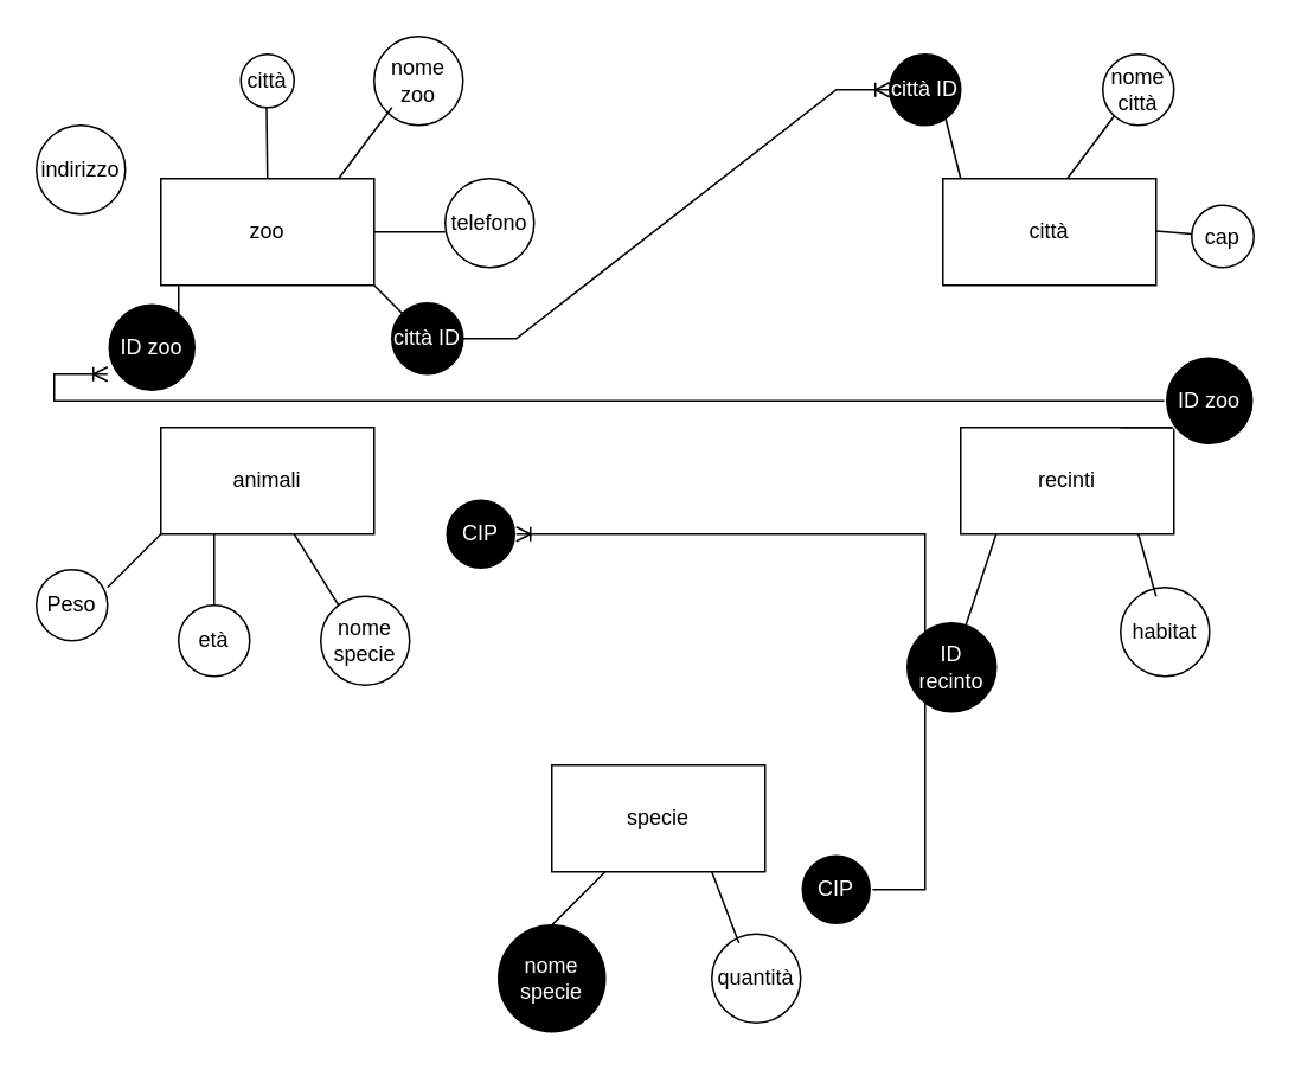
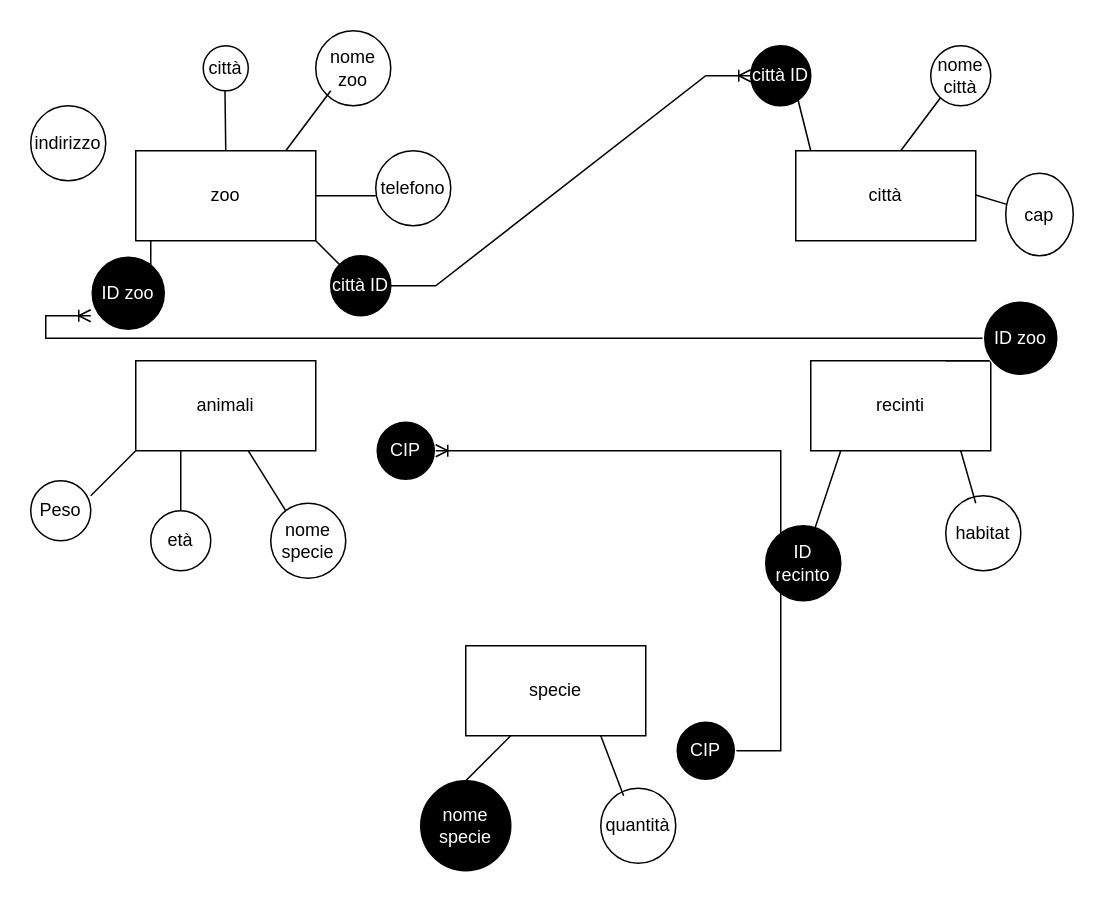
  <mxCell id="0" />
  <mxCell id="1" parent="0" />
  <mxCell id="2" value="animali" style="rounded=0;whiteSpace=wrap;html=1;" parent="1" vertex="1"><mxGeometry x="90" y="240" width="120" height="60" as="geometry" /></mxCell>
  <mxCell id="3" value="zoo" style="rounded=0;whiteSpace=wrap;html=1;" parent="1" vertex="1"><mxGeometry x="90" y="100" width="120" height="60" as="geometry" /></mxCell>
  <mxCell id="4" value="città" style="rounded=0;whiteSpace=wrap;html=1;" parent="1" vertex="1"><mxGeometry x="530" y="100" width="120" height="60" as="geometry" /></mxCell>
  <mxCell id="5" value="recinti" style="rounded=0;whiteSpace=wrap;html=1;" parent="1" vertex="1"><mxGeometry x="540" y="240" width="120" height="60" as="geometry" /></mxCell>
  <mxCell id="6" value="" style="endArrow=none;html=1;rounded=0;" edge="1" parent="1"><mxGeometry width="50" height="50" relative="1" as="geometry"><mxPoint x="600" y="100" as="sourcePoint" /><mxPoint x="630" y="60" as="targetPoint" /></mxGeometry></mxCell>
  <mxCell id="7" value="nome città" style="ellipse;whiteSpace=wrap;html=1;aspect=fixed;" vertex="1" parent="1"><mxGeometry x="620" y="30" width="40" height="40" as="geometry" /></mxCell>
  <mxCell id="8" value="&lt;font style=&quot;color: rgb(255, 255, 255);&quot;&gt;città ID&lt;/font&gt;" style="ellipse;whiteSpace=wrap;html=1;aspect=fixed;fillColor=#000000;" vertex="1" parent="1"><mxGeometry x="500" y="30" width="40" height="40" as="geometry" /></mxCell>
  <mxCell id="9" value="" style="endArrow=none;html=1;rounded=0;" edge="1" parent="1"><mxGeometry width="50" height="50" relative="1" as="geometry"><mxPoint x="540" y="100" as="sourcePoint" /><mxPoint x="530" y="60" as="targetPoint" /></mxGeometry></mxCell>
  <mxCell id="10" value="" style="endArrow=none;html=1;rounded=0;" edge="1" parent="1" target="11"><mxGeometry width="50" height="50" relative="1" as="geometry"><mxPoint x="650" y="129.5" as="sourcePoint" /><mxPoint x="700" y="130" as="targetPoint" /></mxGeometry></mxCell>
- <mxCell id="11" value="cap" style="ellipse;whiteSpace=wrap;html=1;aspect=fixed;" vertex="1" parent="1"><mxGeometry x="670" y="115" width="35" height="35" as="geometry" /></mxCell>
+ <mxCell id="11" value="cap" style="ellipse;whiteSpace=wrap;html=1;aspect=fixed;" vertex="1" parent="1"><mxGeometry x="670" y="115" width="45" height="55" as="geometry" /></mxCell>
  <mxCell id="12" value="&lt;font style=&quot;color: rgb(255, 255, 255);&quot;&gt;ID zoo&lt;/font&gt;" style="ellipse;whiteSpace=wrap;html=1;aspect=fixed;fillColor=light-dark(#000000, #121212);strokeColor=#FFFFFF;" vertex="1" parent="1"><mxGeometry x="60" y="170" width="50" height="50" as="geometry" /></mxCell>
  <mxCell id="13" value="" style="endArrow=none;html=1;rounded=0;" edge="1" parent="1"><mxGeometry width="50" height="50" relative="1" as="geometry"><mxPoint x="100" y="180" as="sourcePoint" /><mxPoint x="100" y="160" as="targetPoint" /></mxGeometry></mxCell>
  <mxCell id="14" value="indirizzo" style="ellipse;whiteSpace=wrap;html=1;aspect=fixed;" vertex="1" parent="1"><mxGeometry x="20" y="70" width="50" height="50" as="geometry" /></mxCell>
  <mxCell id="15" value="nome zoo" style="ellipse;whiteSpace=wrap;html=1;aspect=fixed;" vertex="1" parent="1"><mxGeometry x="210" y="20" width="50" height="50" as="geometry" /></mxCell>
  <mxCell id="16" value="" style="endArrow=none;html=1;rounded=0;" edge="1" parent="1"><mxGeometry width="50" height="50" relative="1" as="geometry"><mxPoint x="190" y="100" as="sourcePoint" /><mxPoint x="220" y="60" as="targetPoint" /></mxGeometry></mxCell>
  <mxCell id="17" value="telefono" style="ellipse;whiteSpace=wrap;html=1;aspect=fixed;" vertex="1" parent="1"><mxGeometry x="250" y="100" width="50" height="50" as="geometry" /></mxCell>
  <mxCell id="18" value="" style="endArrow=none;html=1;rounded=0;exitX=1;exitY=0.5;exitDx=0;exitDy=0;" edge="1" parent="1" source="3"><mxGeometry width="50" height="50" relative="1" as="geometry"><mxPoint x="210" y="140" as="sourcePoint" /><mxPoint x="250" y="130" as="targetPoint" /></mxGeometry></mxCell>
  <mxCell id="19" value="città" style="ellipse;whiteSpace=wrap;html=1;aspect=fixed;" vertex="1" parent="1"><mxGeometry x="135" y="30" width="30" height="30" as="geometry" /></mxCell>
  <mxCell id="20" value="" style="endArrow=none;html=1;rounded=0;exitX=0.5;exitY=0;exitDx=0;exitDy=0;" edge="1" parent="1" source="3"><mxGeometry width="50" height="50" relative="1" as="geometry"><mxPoint x="149.5" y="80" as="sourcePoint" /><mxPoint x="149.5" y="60" as="targetPoint" /></mxGeometry></mxCell>
  <mxCell id="21" value="nome specie" style="ellipse;whiteSpace=wrap;html=1;aspect=fixed;" vertex="1" parent="1"><mxGeometry x="180" y="335" width="50" height="50" as="geometry" /></mxCell>
  <mxCell id="22" value="Peso" style="ellipse;whiteSpace=wrap;html=1;aspect=fixed;" vertex="1" parent="1"><mxGeometry x="20" y="320" width="40" height="40" as="geometry" /></mxCell>
  <mxCell id="23" value="&lt;font style=&quot;color: rgb(255, 255, 255);&quot;&gt;CIP&lt;/font&gt;" style="ellipse;whiteSpace=wrap;html=1;aspect=fixed;fillColor=#000000;strokeColor=#FFFFFF;" vertex="1" parent="1"><mxGeometry x="250" y="280" width="40" height="40" as="geometry" /></mxCell>
  <mxCell id="24" value="" style="endArrow=none;html=1;rounded=0;" edge="1" parent="1"><mxGeometry width="50" height="50" relative="1" as="geometry"><mxPoint x="60" y="330" as="sourcePoint" /><mxPoint x="90" y="300" as="targetPoint" /></mxGeometry></mxCell>
  <mxCell id="25" value="età" style="ellipse;whiteSpace=wrap;html=1;aspect=fixed;" vertex="1" parent="1"><mxGeometry x="100" y="340" width="40" height="40" as="geometry" /></mxCell>
  <mxCell id="26" value="" style="endArrow=none;html=1;rounded=0;exitX=0.5;exitY=0;exitDx=0;exitDy=0;" edge="1" parent="1" source="25"><mxGeometry width="50" height="50" relative="1" as="geometry"><mxPoint x="119.5" y="330" as="sourcePoint" /><mxPoint x="120" y="300" as="targetPoint" /></mxGeometry></mxCell>
  <mxCell id="27" value="" style="endArrow=none;html=1;rounded=0;" edge="1" parent="1"><mxGeometry width="50" height="50" relative="1" as="geometry"><mxPoint x="190" y="340" as="sourcePoint" /><mxPoint x="165" y="300" as="targetPoint" /></mxGeometry></mxCell>
  <mxCell id="28" value="specie" style="rounded=0;whiteSpace=wrap;html=1;" vertex="1" parent="1"><mxGeometry x="310" y="430" width="120" height="60" as="geometry" /></mxCell>
  <mxCell id="29" value="quantità" style="ellipse;whiteSpace=wrap;html=1;aspect=fixed;" vertex="1" parent="1"><mxGeometry x="400" y="525" width="50" height="50" as="geometry" /></mxCell>
  <mxCell id="30" value="&lt;font style=&quot;color: rgb(255, 255, 255);&quot;&gt;nome specie&lt;/font&gt;" style="ellipse;whiteSpace=wrap;html=1;aspect=fixed;fillColor=#000000;" vertex="1" parent="1"><mxGeometry x="280" y="520" width="60" height="60" as="geometry" /></mxCell>
  <mxCell id="31" value="" style="endArrow=none;html=1;rounded=0;entryX=0.373;entryY=1;entryDx=0;entryDy=0;entryPerimeter=0;" edge="1" parent="1"><mxGeometry width="50" height="50" relative="1" as="geometry"><mxPoint x="415.24" y="530" as="sourcePoint" /><mxPoint x="400" y="490" as="targetPoint" /></mxGeometry></mxCell>
  <mxCell id="32" value="" style="endArrow=none;html=1;rounded=0;" edge="1" parent="1"><mxGeometry width="50" height="50" relative="1" as="geometry"><mxPoint x="290" y="540" as="sourcePoint" /><mxPoint x="340" y="490" as="targetPoint" /></mxGeometry></mxCell>
  <mxCell id="33" value="&lt;font style=&quot;color: rgb(255, 255, 255);&quot;&gt;ID recinto&lt;/font&gt;" style="ellipse;whiteSpace=wrap;html=1;aspect=fixed;fillColor=#000000;" vertex="1" parent="1"><mxGeometry x="510" y="350" width="50" height="50" as="geometry" /></mxCell>
  <mxCell id="34" value="habitat" style="ellipse;whiteSpace=wrap;html=1;aspect=fixed;" vertex="1" parent="1"><mxGeometry x="630" y="330" width="50" height="50" as="geometry" /></mxCell>
  <mxCell id="35" value="" style="endArrow=none;html=1;rounded=0;" edge="1" parent="1"><mxGeometry width="50" height="50" relative="1" as="geometry"><mxPoint x="650" y="335" as="sourcePoint" /><mxPoint x="640" y="300" as="targetPoint" /></mxGeometry></mxCell>
  <mxCell id="36" value="&lt;font style=&quot;color: rgb(255, 255, 255);&quot;&gt;città ID&lt;/font&gt;" style="ellipse;whiteSpace=wrap;html=1;aspect=fixed;fillColor=#000000;" vertex="1" parent="1"><mxGeometry x="220" y="170" width="40" height="40" as="geometry" /></mxCell>
  <mxCell id="37" value="" style="endArrow=none;html=1;rounded=0;" edge="1" parent="1"><mxGeometry width="50" height="50" relative="1" as="geometry"><mxPoint x="230" y="180" as="sourcePoint" /><mxPoint x="210" y="160" as="targetPoint" /></mxGeometry></mxCell>
  <mxCell id="38" value="" style="edgeStyle=entityRelationEdgeStyle;fontSize=12;html=1;endArrow=ERoneToMany;rounded=0;exitX=1;exitY=0.5;exitDx=0;exitDy=0;" edge="1" parent="1" source="36"><mxGeometry width="100" height="100" relative="1" as="geometry"><mxPoint x="400" y="150" as="sourcePoint" /><mxPoint x="500" y="50" as="targetPoint" /></mxGeometry></mxCell>
  <mxCell id="39" value="" style="edgeStyle=entityRelationEdgeStyle;fontSize=12;html=1;endArrow=ERoneToMany;rounded=0;" edge="1" parent="1"><mxGeometry width="100" height="100" relative="1" as="geometry"><mxPoint x="630" y="240" as="sourcePoint" /><mxPoint x="60" y="210" as="targetPoint" /><Array as="points"><mxPoint x="50" y="180" /><mxPoint x="50" y="180" /><mxPoint x="40" y="180" /><mxPoint x="60" y="180" /></Array></mxGeometry></mxCell>
  <mxCell id="40" style="edgeStyle=orthogonalEdgeStyle;rounded=0;orthogonalLoop=1;jettySize=auto;html=1;exitX=0.5;exitY=1;exitDx=0;exitDy=0;" edge="1" parent="1" source="33" target="33"><mxGeometry relative="1" as="geometry" /></mxCell>
  <mxCell id="41" value="&lt;font style=&quot;color: rgb(255, 255, 255);&quot;&gt;ID zoo&lt;/font&gt;" style="ellipse;whiteSpace=wrap;html=1;aspect=fixed;fillColor=light-dark(#000000, #121212);strokeColor=#FFFFFF;" vertex="1" parent="1"><mxGeometry x="655" y="200" width="50" height="50" as="geometry" /></mxCell>
  <mxCell id="42" value="" style="endArrow=none;html=1;rounded=0;" edge="1" parent="1" source="33"><mxGeometry width="50" height="50" relative="1" as="geometry"><mxPoint x="510" y="350" as="sourcePoint" /><mxPoint x="560" y="300" as="targetPoint" /></mxGeometry></mxCell>
  <mxCell id="43" value="" style="edgeStyle=entityRelationEdgeStyle;fontSize=12;html=1;endArrow=ERoneToMany;rounded=0;entryX=1;entryY=0.5;entryDx=0;entryDy=0;" edge="1" parent="1" target="23"><mxGeometry width="100" height="100" relative="1" as="geometry"><mxPoint x="490" y="500" as="sourcePoint" /><mxPoint x="30" y="300" as="targetPoint" /><Array as="points"><mxPoint x="710" y="480" /><mxPoint x="410" y="320" /><mxPoint x="350" y="310" /><mxPoint x="380" y="280" /></Array></mxGeometry></mxCell>
  <mxCell id="44" value="&lt;font style=&quot;color: rgb(255, 255, 255);&quot;&gt;CIP&lt;/font&gt;" style="ellipse;whiteSpace=wrap;html=1;aspect=fixed;fillColor=#000000;strokeColor=#FFFFFF;" vertex="1" parent="1"><mxGeometry x="450" y="480" width="40" height="40" as="geometry" /></mxCell>
